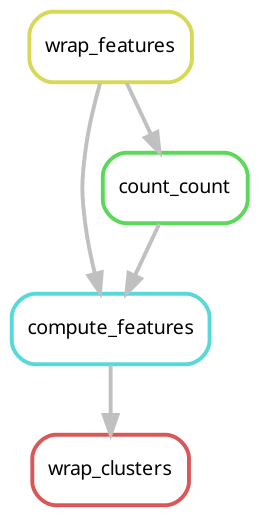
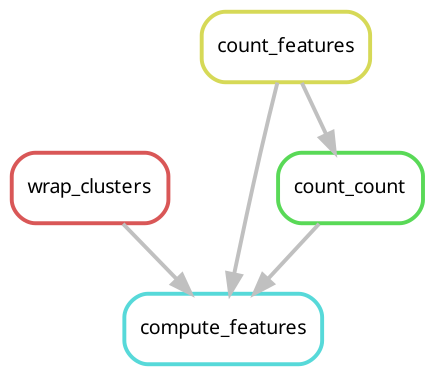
  digraph {
    bgcolor=white
    node [fontname=sans fontsize=10 penwidth=2 shape=box style=rounded]
    edge [color=grey penwidth=2]
    n1 [color="0.50 0.6 0.85" label=compute_features]
    n2 [color="0.00 0.6 0.85" label=wrap_clusters]
-   n3 [color="0.17 0.6 0.85" label=wrap_features]
+   n3 [color="0.17 0.6 0.85" label=count_features]
    n4 [color="0.33 0.6 0.85" label=count_count]
-   n1 -> n2
+   n2 -> n1
    n3 -> n1
    n3 -> n4
    n4 -> n1
  }
